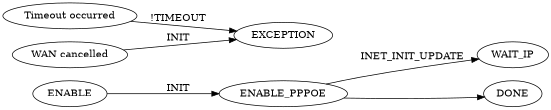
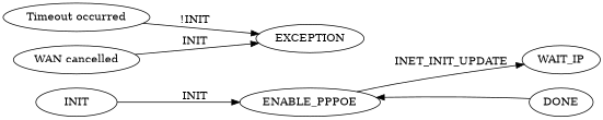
  digraph {
    rankdir=LR
-   INIT [init=true label=ENABLE]
+   INIT [init=true]
    ENABLE_PPPOE
    WAIT_IP
    DONE
    n5 [label="Timeout occurred"]
    EXCEPTION
    n7 [label="WAN cancelled"]
    INIT -> ENABLE_PPPOE [label=INIT]
    ENABLE_PPPOE -> WAIT_IP [label=INET_INIT_UPDATE]
-   ENABLE_PPPOE -> DONE
-   n5 -> EXCEPTION [label="!TIMEOUT"]
+   DONE -> ENABLE_PPPOE
+   n5 -> EXCEPTION [label="!INIT"]
    n7 -> EXCEPTION [label=INIT]
  }
